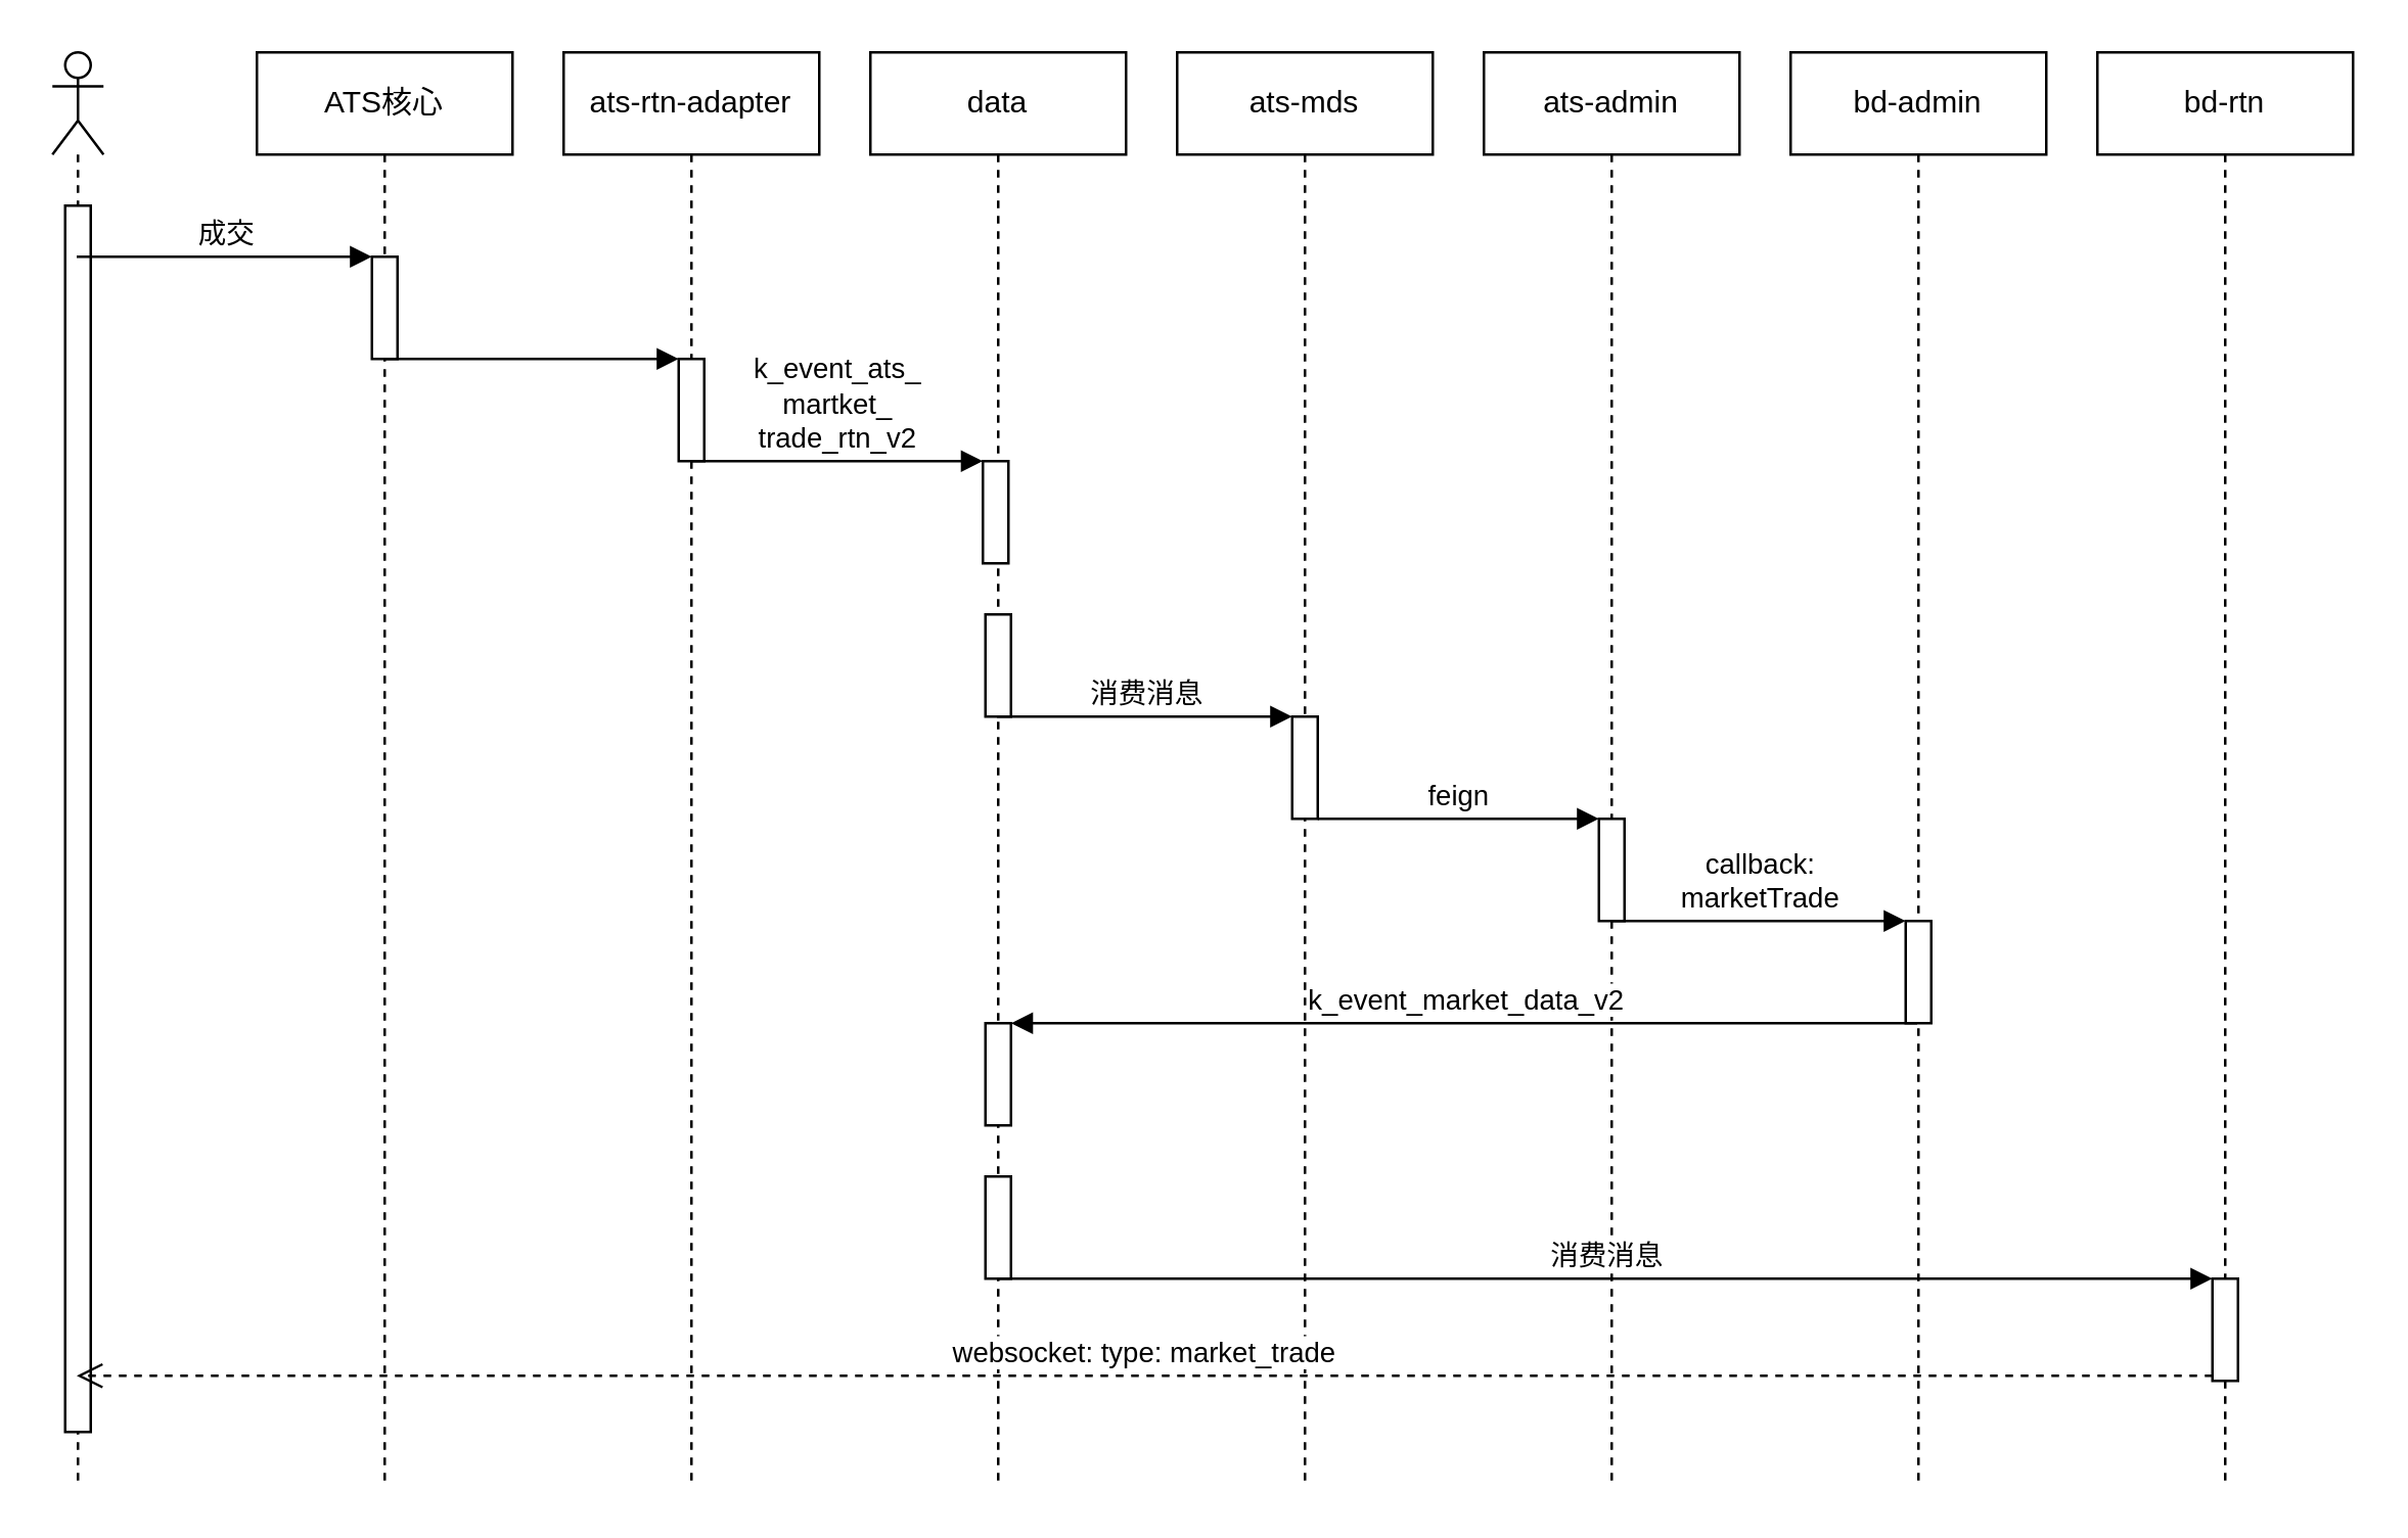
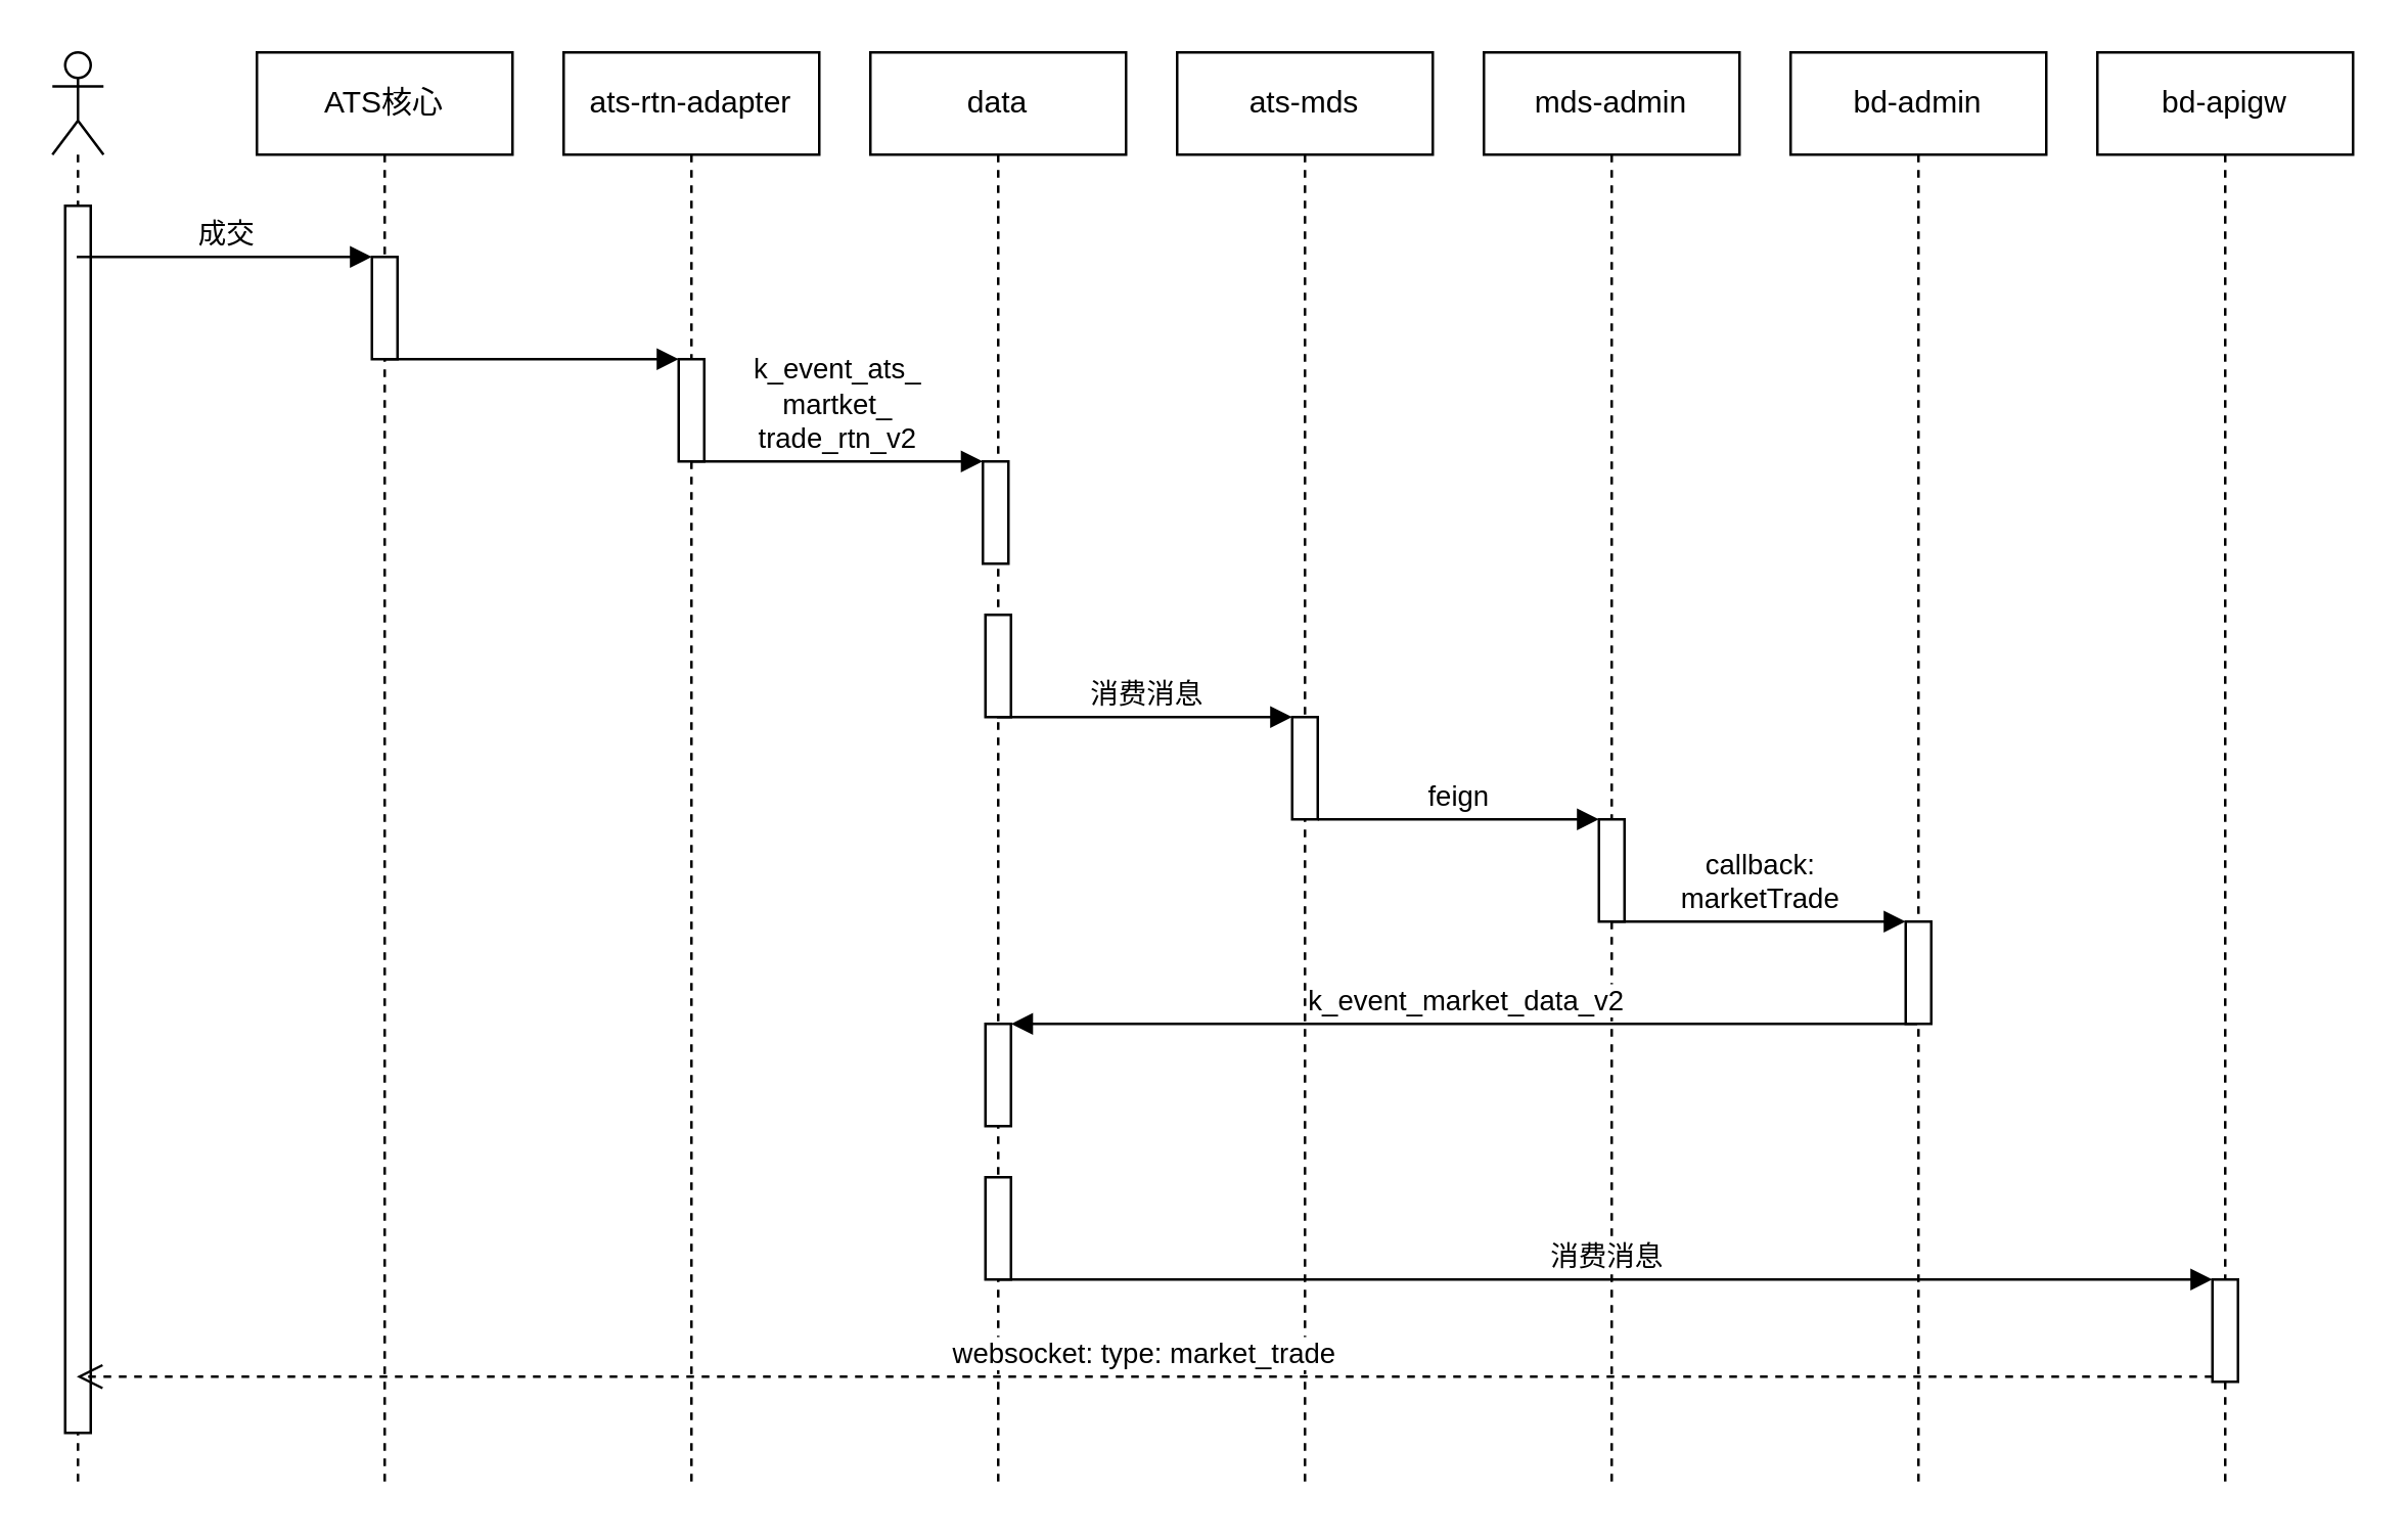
  <mxCell id="0" />
  <mxCell id="1" parent="0" />
  <mxCell id="2" value="" style="shape=umlLifeline;participant=umlActor;perimeter=lifelinePerimeter;whiteSpace=wrap;html=1;container=1;collapsible=0;recursiveResize=0;verticalAlign=top;spacingTop=36;outlineConnect=0;" vertex="1" parent="1"><mxGeometry x="20" y="20" width="20" height="560" as="geometry" /></mxCell>
  <mxCell id="3" value="" style="html=1;points=[];perimeter=orthogonalPerimeter;" vertex="1" parent="2"><mxGeometry x="5" y="60" width="10" height="480" as="geometry" /></mxCell>
  <mxCell id="4" value="ATS核心" style="shape=umlLifeline;perimeter=lifelinePerimeter;whiteSpace=wrap;html=1;container=1;collapsible=0;recursiveResize=0;outlineConnect=0;" vertex="1" parent="1"><mxGeometry x="100" y="20" width="100" height="560" as="geometry" /></mxCell>
  <mxCell id="5" value="" style="html=1;points=[];perimeter=orthogonalPerimeter;" vertex="1" parent="4"><mxGeometry x="45" y="80" width="10" height="40" as="geometry" /></mxCell>
  <mxCell id="6" value="ats-rtn-adapter" style="shape=umlLifeline;perimeter=lifelinePerimeter;whiteSpace=wrap;html=1;container=1;collapsible=0;recursiveResize=0;outlineConnect=0;" vertex="1" parent="1"><mxGeometry x="220" y="20" width="100" height="560" as="geometry" /></mxCell>
  <mxCell id="7" value="" style="html=1;points=[];perimeter=orthogonalPerimeter;" vertex="1" parent="6"><mxGeometry x="45" y="120" width="10" height="40" as="geometry" /></mxCell>
  <mxCell id="8" value="成交" style="html=1;verticalAlign=bottom;endArrow=block;entryX=0;entryY=0;" edge="1" target="5" parent="1" source="2"><mxGeometry relative="1" as="geometry"><mxPoint x="75" y="80" as="sourcePoint" /></mxGeometry></mxCell>
  <mxCell id="9" value="" style="html=1;verticalAlign=bottom;endArrow=block;entryX=0;entryY=0;" edge="1" target="7" parent="1" source="4"><mxGeometry relative="1" as="geometry"><mxPoint x="195" y="120" as="sourcePoint" /></mxGeometry></mxCell>
  <mxCell id="10" value="data" style="shape=umlLifeline;perimeter=lifelinePerimeter;whiteSpace=wrap;html=1;container=1;collapsible=0;recursiveResize=0;outlineConnect=0;" vertex="1" parent="1"><mxGeometry x="340" y="20" width="100" height="560" as="geometry" /></mxCell>
  <mxCell id="11" value="" style="html=1;points=[];perimeter=orthogonalPerimeter;" vertex="1" parent="10"><mxGeometry x="45" y="220" width="10" height="40" as="geometry" /></mxCell>
  <mxCell id="12" value="" style="html=1;points=[];perimeter=orthogonalPerimeter;" vertex="1" parent="10"><mxGeometry x="45" y="380" width="10" height="40" as="geometry" /></mxCell>
  <mxCell id="13" value="" style="html=1;points=[];perimeter=orthogonalPerimeter;" vertex="1" parent="10"><mxGeometry x="45" y="440" width="10" height="40" as="geometry" /></mxCell>
  <mxCell id="14" value="" style="html=1;points=[];perimeter=orthogonalPerimeter;" vertex="1" parent="10"><mxGeometry x="44" y="160" width="10" height="40" as="geometry" /></mxCell>
  <mxCell id="15" value="ats-mds" style="shape=umlLifeline;perimeter=lifelinePerimeter;whiteSpace=wrap;html=1;container=1;collapsible=0;recursiveResize=0;outlineConnect=0;" vertex="1" parent="1"><mxGeometry x="460" y="20" width="100" height="560" as="geometry" /></mxCell>
  <mxCell id="16" value="" style="html=1;points=[];perimeter=orthogonalPerimeter;" vertex="1" parent="15"><mxGeometry x="45" y="260" width="10" height="40" as="geometry" /></mxCell>
  <mxCell id="17" value="消费消息" style="html=1;verticalAlign=bottom;endArrow=block;entryX=0;entryY=0;" edge="1" target="16" parent="1" source="10"><mxGeometry relative="1" as="geometry"><mxPoint x="435" y="280" as="sourcePoint" /></mxGeometry></mxCell>
- <mxCell id="18" value="ats-admin" style="shape=umlLifeline;perimeter=lifelinePerimeter;whiteSpace=wrap;html=1;container=1;collapsible=0;recursiveResize=0;outlineConnect=0;" vertex="1" parent="1"><mxGeometry x="580" y="20" width="100" height="560" as="geometry" /></mxCell>
+ <mxCell id="18" value="mds-admin" style="shape=umlLifeline;perimeter=lifelinePerimeter;whiteSpace=wrap;html=1;container=1;collapsible=0;recursiveResize=0;outlineConnect=0;" vertex="1" parent="1"><mxGeometry x="580" y="20" width="100" height="560" as="geometry" /></mxCell>
  <mxCell id="19" value="" style="html=1;points=[];perimeter=orthogonalPerimeter;" vertex="1" parent="18"><mxGeometry x="45" y="300" width="10" height="40" as="geometry" /></mxCell>
  <mxCell id="20" value="feign" style="html=1;verticalAlign=bottom;endArrow=block;entryX=0;entryY=0;" edge="1" target="19" parent="1" source="16"><mxGeometry relative="1" as="geometry"><mxPoint x="555" y="300" as="sourcePoint" /></mxGeometry></mxCell>
  <mxCell id="21" value="bd-admin" style="shape=umlLifeline;perimeter=lifelinePerimeter;whiteSpace=wrap;html=1;container=1;collapsible=0;recursiveResize=0;outlineConnect=0;" vertex="1" parent="1"><mxGeometry x="700" y="20" width="100" height="560" as="geometry" /></mxCell>
  <mxCell id="22" value="" style="html=1;points=[];perimeter=orthogonalPerimeter;" vertex="1" parent="21"><mxGeometry x="45" y="340" width="10" height="40" as="geometry" /></mxCell>
  <mxCell id="23" value="callback: &lt;br&gt;marketTrade" style="html=1;verticalAlign=bottom;endArrow=block;entryX=0;entryY=0;" edge="1" target="22" parent="1" source="18"><mxGeometry relative="1" as="geometry"><mxPoint x="675" y="320" as="sourcePoint" /></mxGeometry></mxCell>
  <mxCell id="24" value="k_event_market_data_v2" style="html=1;verticalAlign=bottom;endArrow=block;entryX=1;entryY=0;" edge="1" target="12" parent="1" source="21"><mxGeometry relative="1" as="geometry"><mxPoint x="455" y="400" as="sourcePoint" /></mxGeometry></mxCell>
- <mxCell id="25" value="bd-rtn" style="shape=umlLifeline;perimeter=lifelinePerimeter;whiteSpace=wrap;html=1;container=1;collapsible=0;recursiveResize=0;outlineConnect=0;" vertex="1" parent="1"><mxGeometry x="820" y="20" width="100" height="560" as="geometry" /></mxCell>
+ <mxCell id="25" value="bd-apigw" style="shape=umlLifeline;perimeter=lifelinePerimeter;whiteSpace=wrap;html=1;container=1;collapsible=0;recursiveResize=0;outlineConnect=0;" vertex="1" parent="1"><mxGeometry x="820" y="20" width="100" height="560" as="geometry" /></mxCell>
  <mxCell id="26" value="" style="html=1;points=[];perimeter=orthogonalPerimeter;" vertex="1" parent="25"><mxGeometry x="45" y="480" width="10" height="40" as="geometry" /></mxCell>
  <mxCell id="27" value="消费消息" style="html=1;verticalAlign=bottom;endArrow=block;entryX=0;entryY=0;" edge="1" target="26" parent="1" source="10"><mxGeometry relative="1" as="geometry"><mxPoint x="795" y="500" as="sourcePoint" /></mxGeometry></mxCell>
  <mxCell id="28" value="websocket: type: market_trade" style="html=1;verticalAlign=bottom;endArrow=open;dashed=1;endSize=8;exitX=0;exitY=0.95;" edge="1" source="26" parent="1" target="2"><mxGeometry relative="1" as="geometry"><mxPoint x="290" y="540" as="targetPoint" /></mxGeometry></mxCell>
  <mxCell id="29" value="k_event_ats_&lt;br&gt;martket_&lt;br&gt;trade_rtn_v2" style="html=1;verticalAlign=bottom;endArrow=block;entryX=0;entryY=0;" edge="1" target="14" parent="1" source="6"><mxGeometry relative="1" as="geometry"><mxPoint x="314" y="180" as="sourcePoint" /></mxGeometry></mxCell>
